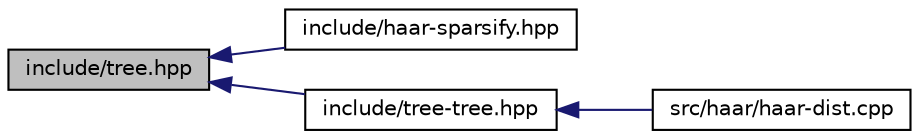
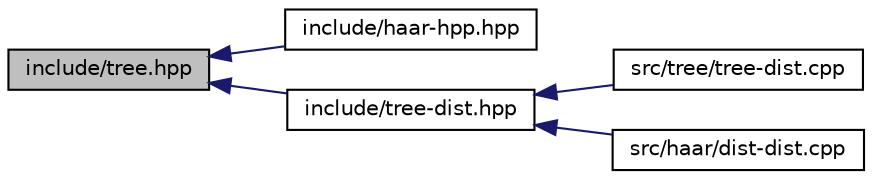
  digraph {
    rankdir=LR
    node [color=black fillcolor=white fontname=Helvetica fontsize=10 shape=record style=filled]
    edge [color=midnightblue dir=back fontname=Helvetica fontsize=10 labelfontname=Helvetica labelfontsize=10 style=solid]
    n1 [fillcolor=grey75 fontcolor=black height=0.2 label="include/tree.hpp" width=0.4]
-   n2 [height=0.2 label="include/haar-sparsify.hpp" width=0.4]
-   n3 [height=0.2 label="include/tree-tree.hpp" width=0.4]
-   n5 [height=0.2 label="src/haar/haar-dist.cpp" width=0.4]
+   n2 [height=0.2 label="include/haar-hpp.hpp" width=0.4]
+   n3 [height=0.2 label="include/tree-dist.hpp" width=0.4]
+   n4 [height=0.2 label="src/tree/tree-dist.cpp" width=0.4]
+   n5 [height=0.2 label="src/haar/dist-dist.cpp" width=0.4]
    n1 -> n2
    n1 -> n3
+   n3 -> n4
    n3 -> n5
  }
